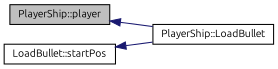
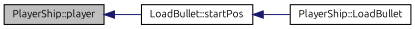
  digraph {
    fontname=Ubuntu
    rankdir=LR
    node [color=black fillcolor=white fontname=Ubuntu fontsize=10 shape=record style=filled]
    edge [color=midnightblue dir=back fontname=Ubuntu fontsize=10 labelfontname=Helvetica labelfontsize=10 style=solid]
    n1 [fillcolor=grey75 fontcolor=black height=0.2 label="PlayerShip::player" width=0.4]
    n2 [height=0.2 label="LoadBullet::startPos" width=0.4]
    n3 [height=0.2 label="PlayerShip::LoadBullet" width=0.4]
-   n1 -> n3
+   n1 -> n2
    n2 -> n3
  }
